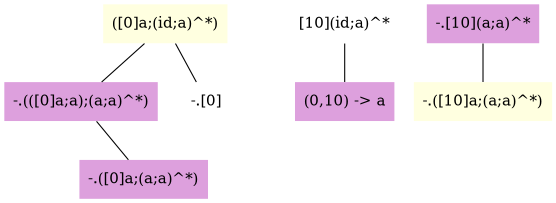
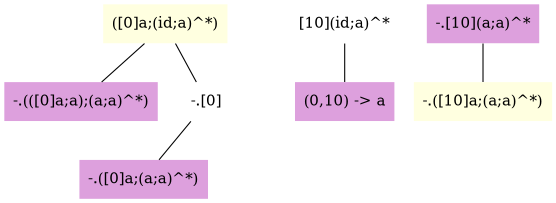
  graph {
    node [fillcolor=plum shape=plaintext style=filled]
    n1 [fillcolor=lightyellow label="([0]a;(id;a)^*)"]
    n2 [label="-.(([0]a;a);(a;a)^*)"]
    n3 [fillcolor=white label="-.[0]"]
    n4 [label="-.([0]a;(a;a)^*)"]
    n5 [fillcolor=white label="[10](id;a)^*"]
    n6 [label="(0,10) -> a"]
    n7 [label="-.[10](a;a)^*"]
    n8 [fillcolor=lightyellow label="-.([10]a;(a;a)^*)"]
    n1 -- n2
    n1 -- n3
-   n2 -- n4
+   n3 -- n4
    n5 -- n6
    n7 -- n8
  }
